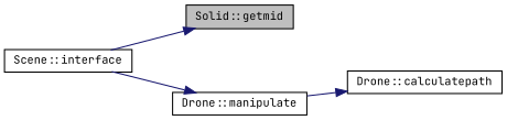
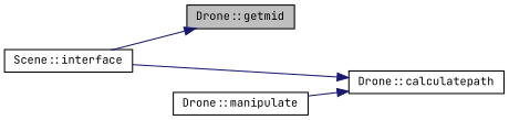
  digraph {
    fontname="JetBrains Mono"
    rankdir=RL
    node [color=black fillcolor=white fontname="JetBrains Mono" fontsize=10 shape=record style=filled]
    edge [color=midnightblue dir=back fontname="JetBrains Mono" fontsize=10 labelfontname=Helvetica labelfontsize=10 style=solid]
-   n1 [fillcolor=grey75 fontcolor=black height=0.2 label="Solid::getmid" width=0.4]
+   n1 [fillcolor=grey75 fontcolor=black height=0.2 label="Drone::getmid" width=0.4]
    n2 [height=0.2 label="Scene::interface" width=0.4]
    n3 [height=0.2 label="Drone::calculatepath" width=0.4]
    n4 [height=0.2 label="Drone::manipulate" width=0.4]
    n1 -> n2
    n3 -> n4
-   n4 -> n2
+   n3 -> n2
  }
